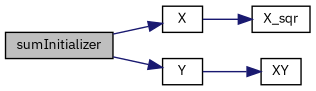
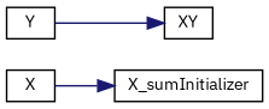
  digraph {
    fontname="IBM Plex Sans"
    rankdir=LR
    node [color=black fillcolor=white fontname="IBM Plex Sans" fontsize=10 shape=record style=filled]
    edge [color=midnightblue fontname="IBM Plex Sans" fontsize=10 labelfontname=Helvetica labelfontsize=10 style=solid]
-   n1 [fillcolor=grey75 fontcolor=black height=0.2 label=sumInitializer width=0.4]
    n2 [height=0.2 label=X width=0.4]
    n3 [height=0.2 label=Y width=0.4]
-   n4 [height=0.2 label=X_sqr width=0.4]
+   n4 [height=0.2 label=X_sumInitializer width=0.4]
    n5 [height=0.2 label=XY width=0.4]
-   n1 -> n2
-   n1 -> n3
    n2 -> n4
    n3 -> n5
  }
